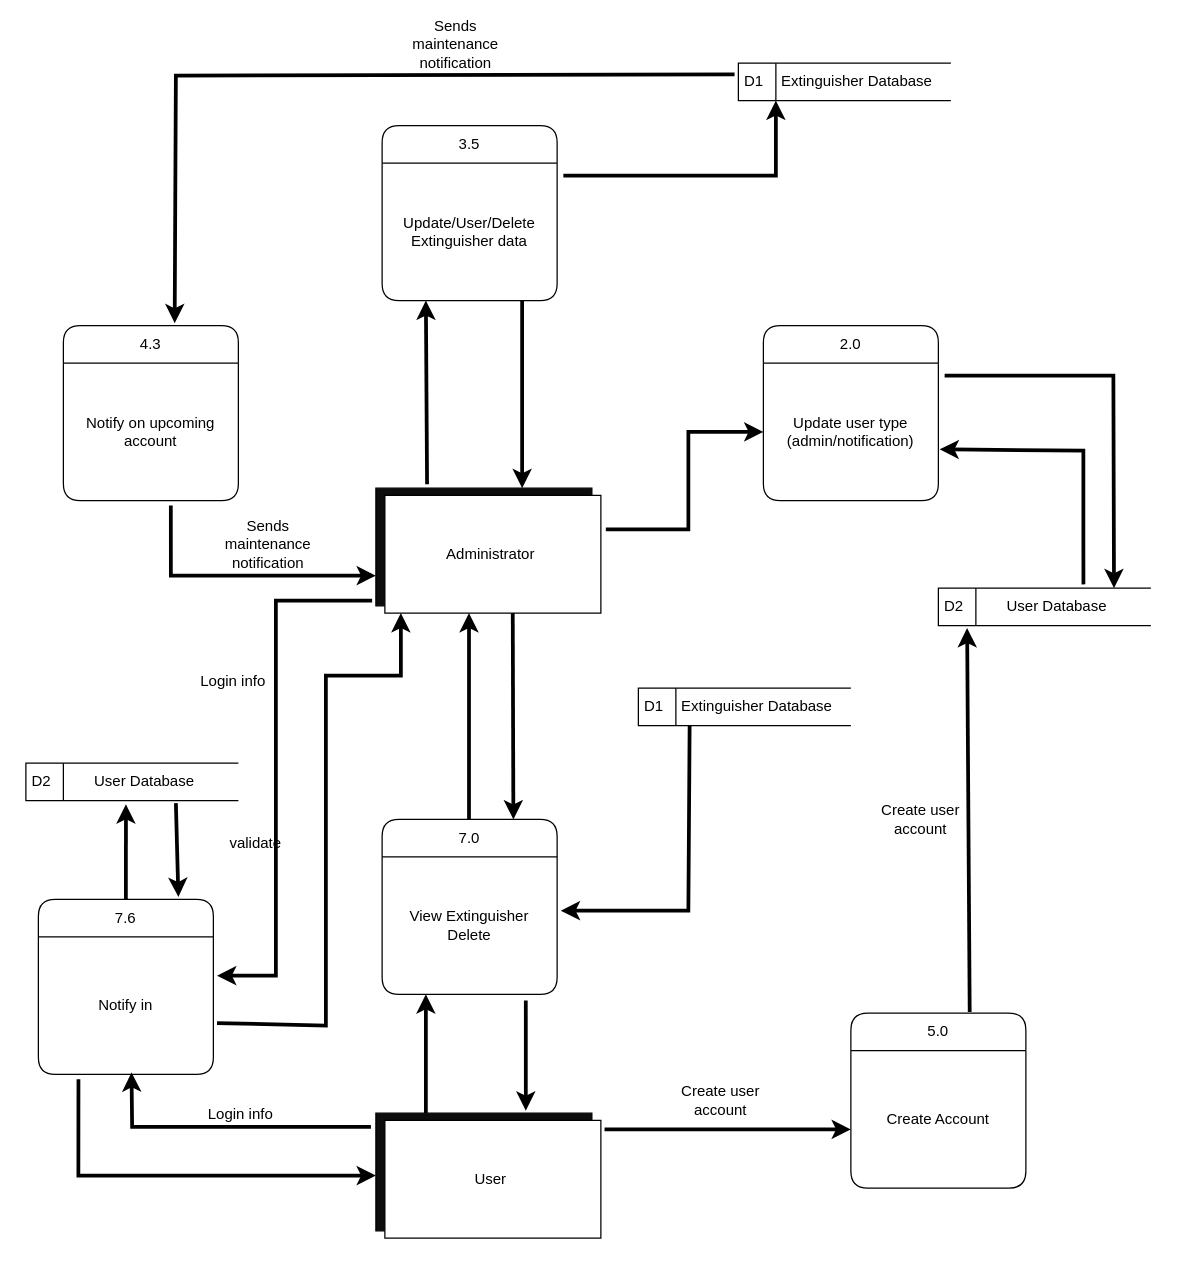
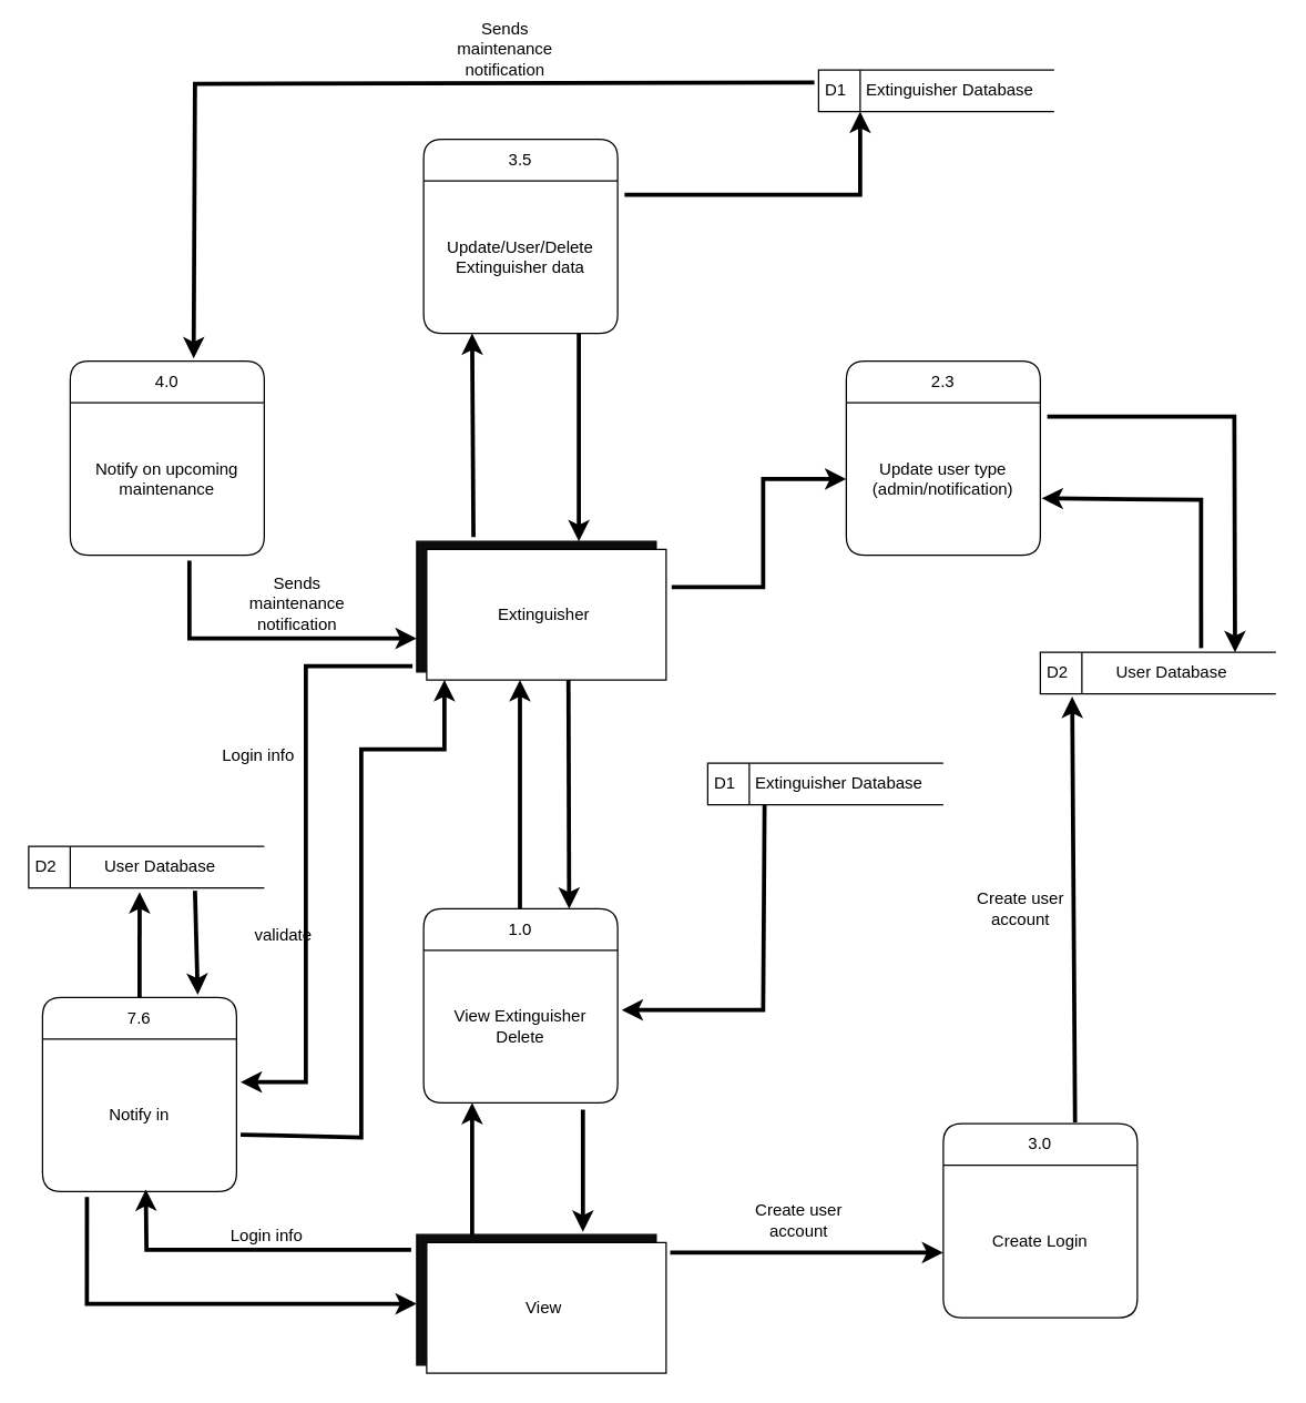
  <mxCell id="0" />
  <mxCell id="1" parent="0" />
  <mxCell id="2" value="" style="group" parent="1" vertex="1" connectable="0"><mxGeometry x="300" y="390" width="180" height="100" as="geometry" /></mxCell>
  <mxCell id="3" value="" style="verticalLabelPosition=bottom;verticalAlign=top;html=1;shape=mxgraph.basic.rect;fillColor2=none;strokeWidth=1;size=20;indent=5;fillColor=#0D0D0D;" parent="2" vertex="1"><mxGeometry width="172.8" height="94.118" as="geometry" /></mxCell>
  <mxCell id="4" value="" style="verticalLabelPosition=bottom;verticalAlign=top;html=1;shape=mxgraph.basic.rect;fillColor2=none;strokeWidth=1;size=20;indent=5;" parent="2" vertex="1"><mxGeometry x="7.2" y="5.882" width="172.8" height="94.118" as="geometry" /></mxCell>
- <mxCell id="5" value="Administrator" style="text;html=1;align=center;verticalAlign=middle;whiteSpace=wrap;rounded=0;" parent="2" vertex="1"><mxGeometry x="7.2" y="37.94" width="170" height="30" as="geometry" /></mxCell>
+ <mxCell id="5" value="Extinguisher" style="text;html=1;align=center;verticalAlign=middle;whiteSpace=wrap;rounded=0;" parent="2" vertex="1"><mxGeometry x="7.2" y="37.94" width="170" height="30" as="geometry" /></mxCell>
  <mxCell id="6" value="D1" style="html=1;dashed=0;whiteSpace=wrap;shape=mxgraph.dfd.dataStoreID;align=left;spacingLeft=3;points=[[0,0],[0.5,0],[1,0],[0,0.5],[1,0.5],[0,1],[0.5,1],[1,1]];" parent="1" vertex="1"><mxGeometry x="510" y="550" width="170" height="30" as="geometry" /></mxCell>
  <mxCell id="7" value="Extinguisher Database" style="text;html=1;align=center;verticalAlign=middle;whiteSpace=wrap;rounded=0;" parent="1" vertex="1"><mxGeometry x="540" y="550" width="130" height="30" as="geometry" /></mxCell>
- <mxCell id="8" value="7.0" style="swimlane;fontStyle=0;childLayout=stackLayout;horizontal=1;startSize=30;horizontalStack=0;resizeParent=1;resizeParentMax=0;resizeLast=0;collapsible=0;marginBottom=0;whiteSpace=wrap;html=1;rounded=1;" parent="1" vertex="1"><mxGeometry x="305" y="655" width="140" height="140" as="geometry" /></mxCell>
+ <mxCell id="8" value="1.0" style="swimlane;fontStyle=0;childLayout=stackLayout;horizontal=1;startSize=30;horizontalStack=0;resizeParent=1;resizeParentMax=0;resizeLast=0;collapsible=0;marginBottom=0;whiteSpace=wrap;html=1;rounded=1;" parent="1" vertex="1"><mxGeometry x="305" y="655" width="140" height="140" as="geometry" /></mxCell>
  <mxCell id="9" value="View Extinguisher Delete" style="text;strokeColor=none;fillColor=none;align=center;verticalAlign=middle;spacingLeft=4;spacingRight=4;overflow=hidden;points=[[0,0.5],[1,0.5]];portConstraint=eastwest;rotatable=0;whiteSpace=wrap;html=1;" parent="8" vertex="1"><mxGeometry y="30" width="140" height="110" as="geometry" /></mxCell>
  <mxCell id="10" value="" style="endArrow=classic;html=1;rounded=0;fillColor=#f8cecc;strokeColor=#000000;strokeWidth=3;entryX=0.75;entryY=0;entryDx=0;entryDy=0;exitX=0.711;exitY=1;exitDx=0;exitDy=0;exitPerimeter=0;" parent="1" target="8" edge="1"><mxGeometry width="50" height="50" relative="1" as="geometry"><mxPoint x="409.5" y="490" as="sourcePoint" /><mxPoint x="409.5" y="592" as="targetPoint" /></mxGeometry></mxCell>
  <mxCell id="11" value="" style="endArrow=classic;html=1;rounded=0;fillColor=#f8cecc;strokeColor=#000000;strokeWidth=3;exitX=0.25;exitY=0;exitDx=0;exitDy=0;" parent="1" edge="1"><mxGeometry width="50" height="50" relative="1" as="geometry"><mxPoint x="374.5" y="655" as="sourcePoint" /><mxPoint x="374.5" y="490" as="targetPoint" /></mxGeometry></mxCell>
  <mxCell id="12" value="" style="endArrow=classic;html=1;rounded=0;fillColor=#f8cecc;strokeColor=#000000;strokeWidth=3;entryX=1.021;entryY=0.391;entryDx=0;entryDy=0;entryPerimeter=0;exitX=0.25;exitY=1;exitDx=0;exitDy=0;" parent="1" target="9" edge="1"><mxGeometry width="50" height="50" relative="1" as="geometry"><mxPoint x="551" y="580" as="sourcePoint" /><mxPoint x="550" y="696" as="targetPoint" /><Array as="points"><mxPoint x="550" y="728" /></Array></mxGeometry></mxCell>
  <mxCell id="13" value="" style="group" parent="1" vertex="1" connectable="0"><mxGeometry x="300" y="890" width="180" height="100" as="geometry" /></mxCell>
  <mxCell id="14" value="" style="verticalLabelPosition=bottom;verticalAlign=top;html=1;shape=mxgraph.basic.rect;fillColor2=none;strokeWidth=1;size=20;indent=5;fillColor=#0D0D0D;" parent="13" vertex="1"><mxGeometry width="172.8" height="94.118" as="geometry" /></mxCell>
  <mxCell id="15" value="" style="verticalLabelPosition=bottom;verticalAlign=top;html=1;shape=mxgraph.basic.rect;fillColor2=none;strokeWidth=1;size=20;indent=5;" parent="13" vertex="1"><mxGeometry x="7.2" y="5.882" width="172.8" height="94.118" as="geometry" /></mxCell>
- <mxCell id="16" value="User" style="text;html=1;align=center;verticalAlign=middle;whiteSpace=wrap;rounded=0;" parent="13" vertex="1"><mxGeometry x="7.2" y="37.94" width="170" height="30" as="geometry" /></mxCell>
+ <mxCell id="16" value="View" style="text;html=1;align=center;verticalAlign=middle;whiteSpace=wrap;rounded=0;" parent="13" vertex="1"><mxGeometry x="7.2" y="37.94" width="170" height="30" as="geometry" /></mxCell>
  <mxCell id="17" value="" style="endArrow=classic;html=1;rounded=0;fillColor=#f8cecc;strokeColor=#000000;strokeWidth=3;" parent="1" edge="1"><mxGeometry width="50" height="50" relative="1" as="geometry"><mxPoint x="340" y="890" as="sourcePoint" /><mxPoint x="340" y="795" as="targetPoint" /></mxGeometry></mxCell>
  <mxCell id="18" value="" style="endArrow=classic;html=1;rounded=0;fillColor=#f8cecc;strokeColor=#000000;strokeWidth=3;entryX=0.694;entryY=-0.021;entryDx=0;entryDy=0;entryPerimeter=0;exitX=0.821;exitY=1.045;exitDx=0;exitDy=0;exitPerimeter=0;" parent="1" source="9" target="14" edge="1"><mxGeometry width="50" height="50" relative="1" as="geometry"><mxPoint x="350" y="900" as="sourcePoint" /><mxPoint x="350" y="805" as="targetPoint" /></mxGeometry></mxCell>
  <mxCell id="19" value="D2" style="html=1;dashed=0;whiteSpace=wrap;shape=mxgraph.dfd.dataStoreID;align=left;spacingLeft=3;points=[[0,0],[0.5,0],[1,0],[0,0.5],[1,0.5],[0,1],[0.5,1],[1,1]];" parent="1" vertex="1"><mxGeometry x="750" y="470" width="170" height="30" as="geometry" /></mxCell>
  <mxCell id="20" value="User Database" style="text;html=1;align=center;verticalAlign=middle;whiteSpace=wrap;rounded=0;" parent="1" vertex="1"><mxGeometry x="780" y="470" width="130" height="30" as="geometry" /></mxCell>
- <mxCell id="21" value="2.0" style="swimlane;fontStyle=0;childLayout=stackLayout;horizontal=1;startSize=30;horizontalStack=0;resizeParent=1;resizeParentMax=0;resizeLast=0;collapsible=0;marginBottom=0;whiteSpace=wrap;html=1;rounded=1;" parent="1" vertex="1"><mxGeometry x="610" y="260" width="140" height="140" as="geometry" /></mxCell>
+ <mxCell id="21" value="2.3" style="swimlane;fontStyle=0;childLayout=stackLayout;horizontal=1;startSize=30;horizontalStack=0;resizeParent=1;resizeParentMax=0;resizeLast=0;collapsible=0;marginBottom=0;whiteSpace=wrap;html=1;rounded=1;" parent="1" vertex="1"><mxGeometry x="610" y="260" width="140" height="140" as="geometry" /></mxCell>
  <mxCell id="22" value="Update user type (admin/notification)" style="text;strokeColor=none;fillColor=none;align=center;verticalAlign=middle;spacingLeft=4;spacingRight=4;overflow=hidden;points=[[0,0.5],[1,0.5]];portConstraint=eastwest;rotatable=0;whiteSpace=wrap;html=1;" parent="21" vertex="1"><mxGeometry y="30" width="140" height="110" as="geometry" /></mxCell>
  <mxCell id="23" value="Create user account" style="text;html=1;align=center;verticalAlign=middle;whiteSpace=wrap;rounded=0;" parent="1" vertex="1"><mxGeometry x="542" y="865" width="68" height="30" as="geometry" /></mxCell>
  <mxCell id="24" value="" style="endArrow=classic;html=1;rounded=0;fillColor=#f8cecc;strokeColor=#000000;strokeWidth=3;exitX=1.023;exitY=0.288;exitDx=0;exitDy=0;exitPerimeter=0;entryX=0;entryY=0.5;entryDx=0;entryDy=0;" parent="1" source="4" target="22" edge="1"><mxGeometry width="50" height="50" relative="1" as="geometry"><mxPoint x="540" y="425" as="sourcePoint" /><mxPoint x="540" y="260" as="targetPoint" /><Array as="points"><mxPoint x="550" y="423" /><mxPoint x="550" y="345" /></Array></mxGeometry></mxCell>
  <mxCell id="25" value="" style="endArrow=classic;html=1;rounded=0;fillColor=#f8cecc;strokeColor=#000000;strokeWidth=3;entryX=1.007;entryY=0.627;entryDx=0;entryDy=0;entryPerimeter=0;exitX=0.662;exitY=-0.1;exitDx=0;exitDy=0;exitPerimeter=0;" parent="1" source="20" target="22" edge="1"><mxGeometry width="50" height="50" relative="1" as="geometry"><mxPoint x="866" y="450" as="sourcePoint" /><mxPoint x="926" y="360" as="targetPoint" /><Array as="points"><mxPoint x="866" y="438" /><mxPoint x="866" y="360" /></Array></mxGeometry></mxCell>
  <mxCell id="26" value="" style="endArrow=classic;html=1;rounded=0;fillColor=#f8cecc;strokeColor=#000000;strokeWidth=3;entryX=0.75;entryY=0;entryDx=0;entryDy=0;" parent="1" edge="1"><mxGeometry width="50" height="50" relative="1" as="geometry"><mxPoint x="755" as="sourcePoint" y="300" /><mxPoint x="890.5" y="470" as="targetPoint" /><Array as="points"><mxPoint x="890" y="300" /></Array></mxGeometry></mxCell>
  <mxCell id="27" value="3.5" style="swimlane;fontStyle=0;childLayout=stackLayout;horizontal=1;startSize=30;horizontalStack=0;resizeParent=1;resizeParentMax=0;resizeLast=0;collapsible=0;marginBottom=0;whiteSpace=wrap;html=1;rounded=1;" parent="1" vertex="1"><mxGeometry x="305" y="100" width="140" height="140" as="geometry" /></mxCell>
  <mxCell id="28" value="Update/User/Delete&lt;div&gt;Extinguisher data&lt;/div&gt;" style="text;strokeColor=none;fillColor=none;align=center;verticalAlign=middle;spacingLeft=4;spacingRight=4;overflow=hidden;points=[[0,0.5],[1,0.5]];portConstraint=eastwest;rotatable=0;whiteSpace=wrap;html=1;" parent="27" vertex="1"><mxGeometry y="30" width="140" height="110" as="geometry" /></mxCell>
  <mxCell id="29" value="D1" style="html=1;dashed=0;whiteSpace=wrap;shape=mxgraph.dfd.dataStoreID;align=left;spacingLeft=3;points=[[0,0],[0.5,0],[1,0],[0,0.5],[1,0.5],[0,1],[0.5,1],[1,1]];" parent="1" vertex="1"><mxGeometry x="590" y="50" width="170" height="30" as="geometry" /></mxCell>
  <mxCell id="30" value="Extinguisher Database" style="text;html=1;align=center;verticalAlign=middle;whiteSpace=wrap;rounded=0;" parent="1" vertex="1"><mxGeometry x="620" y="50" width="130" height="30" as="geometry" /></mxCell>
  <mxCell id="31" value="" style="endArrow=classic;html=1;rounded=0;fillColor=#f8cecc;strokeColor=#000000;strokeWidth=3;exitX=0.237;exitY=-0.032;exitDx=0;exitDy=0;exitPerimeter=0;" parent="1" source="3" edge="1"><mxGeometry width="50" height="50" relative="1" as="geometry"><mxPoint x="340" y="370" as="sourcePoint" /><mxPoint x="340" y="240" as="targetPoint" /></mxGeometry></mxCell>
  <mxCell id="32" value="" style="endArrow=classic;html=1;rounded=0;fillColor=#f8cecc;strokeColor=#000000;strokeWidth=3;exitX=0.8;exitY=1;exitDx=0;exitDy=0;exitPerimeter=0;" parent="1" source="28" edge="1"><mxGeometry width="50" height="50" relative="1" as="geometry"><mxPoint x="351" y="397" as="sourcePoint" /><mxPoint x="417" y="390" as="targetPoint" /></mxGeometry></mxCell>
  <mxCell id="33" value="" style="endArrow=classic;html=1;rounded=0;fillColor=#f8cecc;strokeColor=#000000;strokeWidth=3;entryX=0;entryY=1;entryDx=0;entryDy=0;" parent="1" target="30" edge="1"><mxGeometry width="50" height="50" relative="1" as="geometry"><mxPoint x="450" y="140" as="sourcePoint" /><mxPoint x="530" y="270" as="targetPoint" /><Array as="points"><mxPoint x="620" y="140" /></Array></mxGeometry></mxCell>
- <mxCell id="34" value="4.3" style="swimlane;fontStyle=0;childLayout=stackLayout;horizontal=1;startSize=30;horizontalStack=0;resizeParent=1;resizeParentMax=0;resizeLast=0;collapsible=0;marginBottom=0;whiteSpace=wrap;html=1;rounded=1;" parent="1" vertex="1"><mxGeometry x="50" y="260" width="140" height="140" as="geometry" /></mxCell>
- <mxCell id="35" value="Notify on upcoming account" style="text;strokeColor=none;fillColor=none;align=center;verticalAlign=middle;spacingLeft=4;spacingRight=4;overflow=hidden;points=[[0,0.5],[1,0.5]];portConstraint=eastwest;rotatable=0;whiteSpace=wrap;html=1;" parent="34" vertex="1"><mxGeometry y="30" width="140" height="110" as="geometry" /></mxCell>
+ <mxCell id="34" value="4.0" style="swimlane;fontStyle=0;childLayout=stackLayout;horizontal=1;startSize=30;horizontalStack=0;resizeParent=1;resizeParentMax=0;resizeLast=0;collapsible=0;marginBottom=0;whiteSpace=wrap;html=1;rounded=1;" parent="1" vertex="1"><mxGeometry x="50" y="260" width="140" height="140" as="geometry" /></mxCell>
+ <mxCell id="35" value="Notify on upcoming maintenance" style="text;strokeColor=none;fillColor=none;align=center;verticalAlign=middle;spacingLeft=4;spacingRight=4;overflow=hidden;points=[[0,0.5],[1,0.5]];portConstraint=eastwest;rotatable=0;whiteSpace=wrap;html=1;" parent="34" vertex="1"><mxGeometry y="30" width="140" height="110" as="geometry" /></mxCell>
  <mxCell id="36" value="" style="endArrow=classic;html=1;rounded=0;fillColor=#f8cecc;strokeColor=#000000;strokeWidth=3;exitX=-0.018;exitY=0.3;exitDx=0;exitDy=0;exitPerimeter=0;entryX=0.636;entryY=-0.014;entryDx=0;entryDy=0;entryPerimeter=0;" parent="1" source="29" target="34" edge="1"><mxGeometry width="50" height="50" relative="1" as="geometry"><mxPoint x="221" y="157" as="sourcePoint" /><mxPoint y="10" as="targetPoint" x="220" /><Array as="points"><mxPoint x="140" y="60" /></Array></mxGeometry></mxCell>
  <mxCell id="37" value="Sends maintenance notification" style="text;html=1;align=center;verticalAlign=middle;whiteSpace=wrap;rounded=0;" parent="1" vertex="1"><mxGeometry x="330" y="20" width="68" height="30" as="geometry" /></mxCell>
  <mxCell id="38" value="" style="endArrow=classic;html=1;rounded=0;fillColor=#f8cecc;strokeColor=#000000;strokeWidth=3;exitX=0.614;exitY=1.036;exitDx=0;exitDy=0;exitPerimeter=0;entryX=0;entryY=0.744;entryDx=0;entryDy=0;entryPerimeter=0;" parent="1" source="35" target="3" edge="1"><mxGeometry width="50" height="50" relative="1" as="geometry"><mxPoint x="211" y="577" as="sourcePoint" /><mxPoint x="210" y="430" as="targetPoint" /><Array as="points"><mxPoint x="136" y="460" /></Array></mxGeometry></mxCell>
  <mxCell id="39" value="Sends maintenance notification" style="text;html=1;align=center;verticalAlign=middle;whiteSpace=wrap;rounded=0;" parent="1" vertex="1"><mxGeometry x="180" y="420" width="68" height="30" as="geometry" /></mxCell>
- <mxCell id="40" value="5.0" style="swimlane;fontStyle=0;childLayout=stackLayout;horizontal=1;startSize=30;horizontalStack=0;resizeParent=1;resizeParentMax=0;resizeLast=0;collapsible=0;marginBottom=0;whiteSpace=wrap;html=1;rounded=1;" parent="1" vertex="1"><mxGeometry x="680" y="810" width="140" height="140" as="geometry" /></mxCell>
- <mxCell id="41" value="Create Account" style="text;strokeColor=none;fillColor=none;align=center;verticalAlign=middle;spacingLeft=4;spacingRight=4;overflow=hidden;points=[[0,0.5],[1,0.5]];portConstraint=eastwest;rotatable=0;whiteSpace=wrap;html=1;" parent="40" vertex="1"><mxGeometry y="30" width="140" height="110" as="geometry" /></mxCell>
+ <mxCell id="40" value="3.0" style="swimlane;fontStyle=0;childLayout=stackLayout;horizontal=1;startSize=30;horizontalStack=0;resizeParent=1;resizeParentMax=0;resizeLast=0;collapsible=0;marginBottom=0;whiteSpace=wrap;html=1;rounded=1;" parent="1" vertex="1"><mxGeometry x="680" y="810" width="140" height="140" as="geometry" /></mxCell>
+ <mxCell id="41" value="Create Login" style="text;strokeColor=none;fillColor=none;align=center;verticalAlign=middle;spacingLeft=4;spacingRight=4;overflow=hidden;points=[[0,0.5],[1,0.5]];portConstraint=eastwest;rotatable=0;whiteSpace=wrap;html=1;" parent="40" vertex="1"><mxGeometry y="30" width="140" height="110" as="geometry" /></mxCell>
  <mxCell id="42" value="" style="endArrow=classic;html=1;rounded=0;fillColor=#f8cecc;strokeColor=#000000;strokeWidth=3;entryX=0;entryY=0.573;entryDx=0;entryDy=0;entryPerimeter=0;exitX=1.017;exitY=0.076;exitDx=0;exitDy=0;exitPerimeter=0;" parent="1" source="15" target="41" edge="1"><mxGeometry width="50" height="50" relative="1" as="geometry"><mxPoint x="578" y="880" as="sourcePoint" /><mxPoint x="578" y="968" as="targetPoint" /></mxGeometry></mxCell>
  <mxCell id="43" value="" style="endArrow=classic;html=1;rounded=0;fillColor=#f8cecc;strokeColor=#000000;strokeWidth=3;exitX=0.679;exitY=-0.007;exitDx=0;exitDy=0;exitPerimeter=0;" parent="1" source="40" edge="1"><mxGeometry width="50" height="50" relative="1" as="geometry"><mxPoint x="770" y="740" as="sourcePoint" /><mxPoint x="773" y="502" as="targetPoint" /></mxGeometry></mxCell>
  <mxCell id="44" value="Create user account" style="text;html=1;align=center;verticalAlign=middle;whiteSpace=wrap;rounded=0;" parent="1" vertex="1"><mxGeometry x="702" y="640" width="68" height="30" as="geometry" /></mxCell>
  <mxCell id="45" value="D2" style="html=1;dashed=0;whiteSpace=wrap;shape=mxgraph.dfd.dataStoreID;align=left;spacingLeft=3;points=[[0,0],[0.5,0],[1,0],[0,0.5],[1,0.5],[0,1],[0.5,1],[1,1]];" parent="1" vertex="1"><mxGeometry x="20" y="610" width="170" height="30" as="geometry" /></mxCell>
  <mxCell id="46" value="User Database" style="text;html=1;align=center;verticalAlign=middle;whiteSpace=wrap;rounded=0;" parent="1" vertex="1"><mxGeometry x="50" y="610" width="130" height="30" as="geometry" /></mxCell>
  <mxCell id="47" value="7.6" style="swimlane;fontStyle=0;childLayout=stackLayout;horizontal=1;startSize=30;horizontalStack=0;resizeParent=1;resizeParentMax=0;resizeLast=0;collapsible=0;marginBottom=0;whiteSpace=wrap;html=1;rounded=1;" parent="1" vertex="1"><mxGeometry x="30" y="719" width="140" height="140" as="geometry" /></mxCell>
  <mxCell id="48" value="Notify in" style="text;strokeColor=none;fillColor=none;align=center;verticalAlign=middle;spacingLeft=4;spacingRight=4;overflow=hidden;points=[[0,0.5],[1,0.5]];portConstraint=eastwest;rotatable=0;whiteSpace=wrap;html=1;" parent="47" vertex="1"><mxGeometry y="30" width="140" height="110" as="geometry" /></mxCell>
  <mxCell id="49" value="" style="endArrow=classic;html=1;rounded=0;fillColor=#f8cecc;strokeColor=#000000;strokeWidth=3;exitX=-0.023;exitY=0.117;exitDx=0;exitDy=0;exitPerimeter=0;" parent="1" source="14" edge="1"><mxGeometry width="50" height="50" relative="1" as="geometry"><mxPoint x="104.5" y="1022.5" as="sourcePoint" /><mxPoint x="104.5" y="857.5" as="targetPoint" /><Array as="points"><mxPoint x="105" y="901" /></Array></mxGeometry></mxCell>
  <mxCell id="50" value="" style="endArrow=classic;html=1;rounded=0;fillColor=#f8cecc;strokeColor=#000000;strokeWidth=3;exitX=0.5;exitY=0;exitDx=0;exitDy=0;entryX=0.385;entryY=1.1;entryDx=0;entryDy=0;entryPerimeter=0;" parent="1" source="47" target="46" edge="1"><mxGeometry width="50" height="50" relative="1" as="geometry"><mxPoint x="-50" y="845" as="sourcePoint" /><mxPoint x="100" y="650" as="targetPoint" /></mxGeometry></mxCell>
  <mxCell id="51" value="" style="endArrow=classic;html=1;rounded=0;fillColor=#f8cecc;strokeColor=#000000;strokeWidth=3;entryX=0.8;entryY=-0.014;entryDx=0;entryDy=0;entryPerimeter=0;" parent="1" target="47" edge="1"><mxGeometry width="50" height="50" relative="1" as="geometry"><mxPoint x="140" y="642" as="sourcePoint" /><mxPoint x="160" y="690" as="targetPoint" /></mxGeometry></mxCell>
  <mxCell id="52" value="" style="endArrow=classic;html=1;rounded=0;fillColor=#f8cecc;strokeColor=#000000;strokeWidth=3;entryX=1.021;entryY=0.282;entryDx=0;entryDy=0;entryPerimeter=0;" parent="1" target="48" edge="1"><mxGeometry width="50" height="50" relative="1" as="geometry"><mxPoint x="297" y="480" as="sourcePoint" /><mxPoint x="251" y="663.5" as="targetPoint" /><Array as="points"><mxPoint y="480" x="220" /><mxPoint y="780" x="220" /></Array></mxGeometry></mxCell>
  <mxCell id="53" value="" style="endArrow=classic;html=1;rounded=0;fillColor=#f8cecc;strokeColor=#000000;strokeWidth=3;exitX=0.229;exitY=1.036;exitDx=0;exitDy=0;entryX=0;entryY=0.531;entryDx=0;entryDy=0;entryPerimeter=0;exitPerimeter=0;" parent="1" source="48" target="14" edge="1"><mxGeometry width="50" height="50" relative="1" as="geometry"><mxPoint y="1026" as="sourcePoint" x="220" /><mxPoint y="950" as="targetPoint" x="220" /><Array as="points"><mxPoint x="62" y="940" /></Array></mxGeometry></mxCell>
  <mxCell id="54" value="" style="endArrow=classic;html=1;rounded=0;fillColor=#f8cecc;strokeColor=#000000;strokeWidth=3;exitX=1.021;exitY=0.627;exitDx=0;exitDy=0;entryX=0.385;entryY=1.1;entryDx=0;entryDy=0;entryPerimeter=0;exitPerimeter=0;" parent="1" source="48" edge="1"><mxGeometry width="50" height="50" relative="1" as="geometry"><mxPoint x="320" y="566" as="sourcePoint" /><mxPoint x="320" y="490" as="targetPoint" /><Array as="points"><mxPoint x="260" y="820" /><mxPoint x="260" y="540" /><mxPoint x="320" y="540" /></Array></mxGeometry></mxCell>
  <mxCell id="55" value="Login info" style="text;html=1;align=center;verticalAlign=middle;whiteSpace=wrap;rounded=0;" parent="1" vertex="1"><mxGeometry x="158" y="876" width="68" height="30" as="geometry" /></mxCell>
  <mxCell id="56" value="Login info" style="text;html=1;align=center;verticalAlign=middle;whiteSpace=wrap;rounded=0;" parent="1" vertex="1"><mxGeometry x="152" y="530" width="68" height="30" as="geometry" /></mxCell>
  <mxCell id="57" value="validate" style="text;html=1;align=center;verticalAlign=middle;whiteSpace=wrap;rounded=0;" parent="1" vertex="1"><mxGeometry x="170" y="659" width="68" height="30" as="geometry" /></mxCell>
